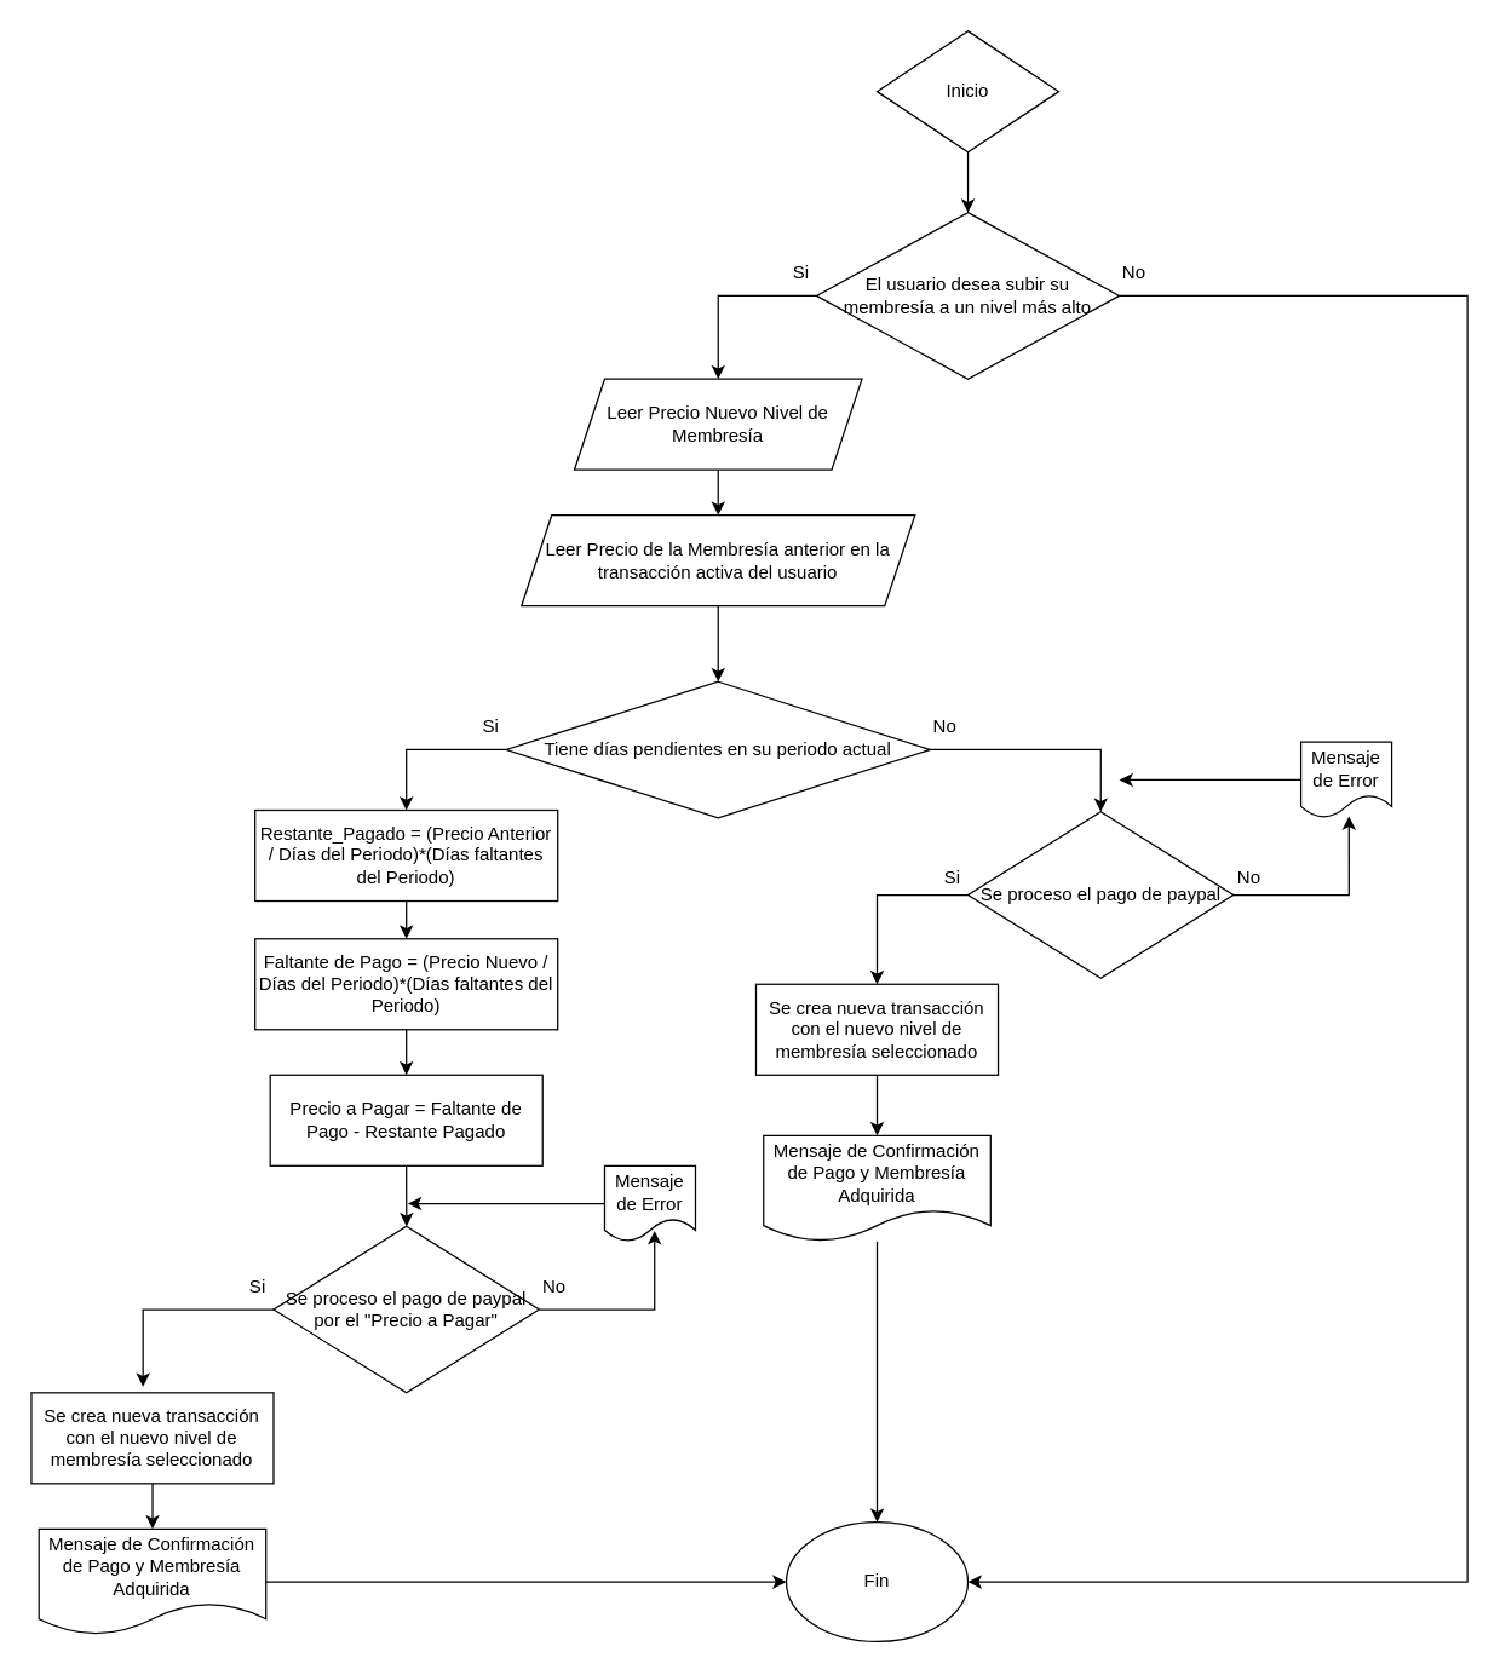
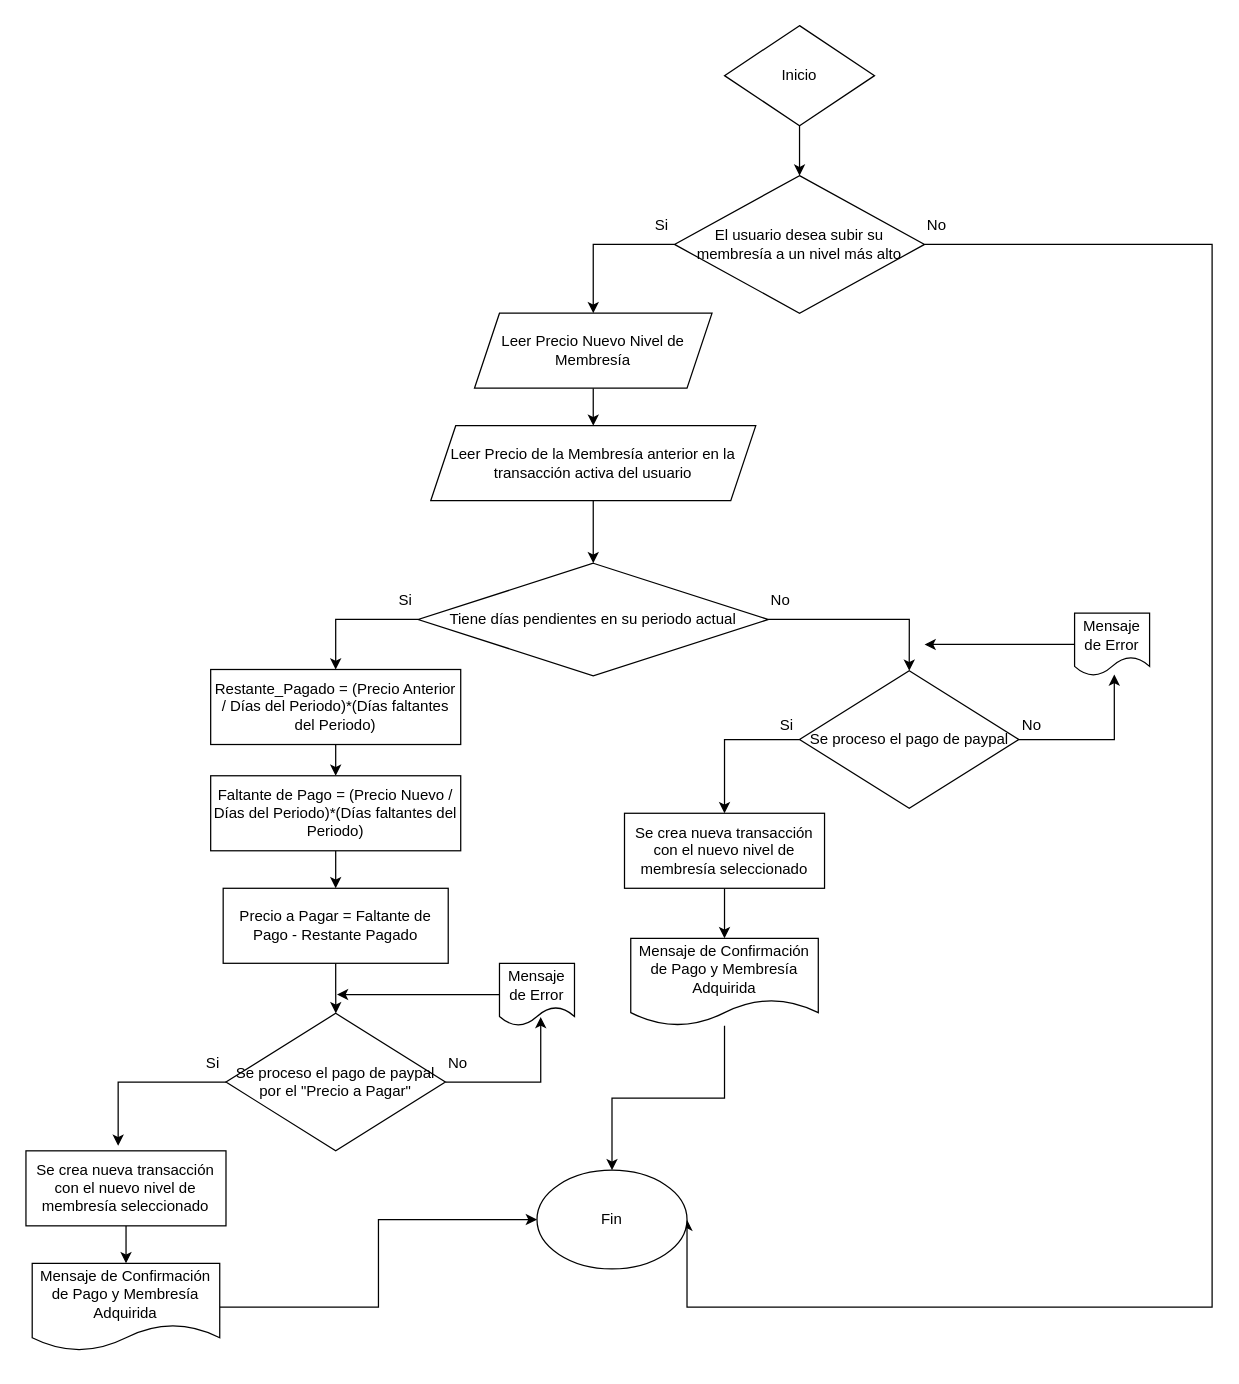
  <mxCell id="0" />
  <mxCell id="1" parent="0" />
  <mxCell id="2" value="" style="edgeStyle=orthogonalEdgeStyle;rounded=0;orthogonalLoop=1;jettySize=auto;html=1;" edge="1" parent="1" source="3" target="6"><mxGeometry relative="1" as="geometry" /></mxCell>
  <mxCell id="3" value="Inicio" style="rhombus;whiteSpace=wrap;html=1;" vertex="1" parent="1"><mxGeometry x="579" y="20" width="120" height="80" as="geometry" /></mxCell>
  <mxCell id="4" style="edgeStyle=orthogonalEdgeStyle;rounded=0;orthogonalLoop=1;jettySize=auto;html=1;entryX=0.5;entryY=0;entryDx=0;entryDy=0;exitX=0;exitY=0.5;exitDx=0;exitDy=0;" edge="1" parent="1" source="6" target="8"><mxGeometry relative="1" as="geometry" /></mxCell>
  <mxCell id="5" style="edgeStyle=orthogonalEdgeStyle;rounded=0;orthogonalLoop=1;jettySize=auto;html=1;entryX=1;entryY=0.5;entryDx=0;entryDy=0;exitX=1;exitY=0.5;exitDx=0;exitDy=0;" edge="1" parent="1" source="6" target="29"><mxGeometry relative="1" as="geometry"><Array as="points"><mxPoint x="969" y="195" /><mxPoint x="969" y="1045" /></Array></mxGeometry></mxCell>
  <mxCell id="6" value="El usuario desea subir su membresía a un nivel más alto" style="rhombus;whiteSpace=wrap;html=1;" vertex="1" parent="1"><mxGeometry x="539" y="140" width="200" height="110" as="geometry" /></mxCell>
  <mxCell id="7" value="" style="edgeStyle=orthogonalEdgeStyle;rounded=0;orthogonalLoop=1;jettySize=auto;html=1;" edge="1" parent="1" source="8" target="10"><mxGeometry relative="1" as="geometry" /></mxCell>
  <mxCell id="8" value="Leer Precio Nuevo Nivel de Membresía" style="shape=parallelogram;perimeter=parallelogramPerimeter;whiteSpace=wrap;html=1;fixedSize=1;" vertex="1" parent="1"><mxGeometry x="379" y="250" width="190" height="60" as="geometry" /></mxCell>
  <mxCell id="9" style="edgeStyle=orthogonalEdgeStyle;rounded=0;orthogonalLoop=1;jettySize=auto;html=1;entryX=0.5;entryY=0;entryDx=0;entryDy=0;" edge="1" parent="1" source="10" target="13"><mxGeometry relative="1" as="geometry" /></mxCell>
  <mxCell id="10" value="Leer Precio de la Membresía anterior en la transacción activa del usuario" style="shape=parallelogram;perimeter=parallelogramPerimeter;whiteSpace=wrap;html=1;fixedSize=1;" vertex="1" parent="1"><mxGeometry x="344" y="340" width="260" height="60" as="geometry" /></mxCell>
  <mxCell id="11" style="edgeStyle=orthogonalEdgeStyle;rounded=0;orthogonalLoop=1;jettySize=auto;html=1;entryX=0.5;entryY=0;entryDx=0;entryDy=0;exitX=0;exitY=0.5;exitDx=0;exitDy=0;" edge="1" parent="1" source="13" target="15"><mxGeometry relative="1" as="geometry" /></mxCell>
  <mxCell id="12" style="edgeStyle=orthogonalEdgeStyle;rounded=0;orthogonalLoop=1;jettySize=auto;html=1;entryX=0.5;entryY=0;entryDx=0;entryDy=0;" edge="1" parent="1" source="13" target="32"><mxGeometry relative="1" as="geometry" /></mxCell>
  <mxCell id="13" value="Tiene días pendientes en su periodo actual" style="rhombus;whiteSpace=wrap;html=1;" vertex="1" parent="1"><mxGeometry x="334" y="450" width="280" height="90" as="geometry" /></mxCell>
  <mxCell id="14" value="" style="edgeStyle=orthogonalEdgeStyle;rounded=0;orthogonalLoop=1;jettySize=auto;html=1;" edge="1" parent="1" source="15" target="17"><mxGeometry relative="1" as="geometry" /></mxCell>
  <mxCell id="15" value="Restante_Pagado = (Precio Anterior / Días del Periodo)*(Días faltantes del Periodo)" style="rounded=0;whiteSpace=wrap;html=1;" vertex="1" parent="1"><mxGeometry x="168" y="535" width="200" height="60" as="geometry" /></mxCell>
  <mxCell id="16" style="edgeStyle=orthogonalEdgeStyle;rounded=0;orthogonalLoop=1;jettySize=auto;html=1;" edge="1" parent="1" source="17" target="19"><mxGeometry relative="1" as="geometry" /></mxCell>
  <mxCell id="17" value="Faltante de Pago = (Precio Nuevo / Días del Periodo)*(Días faltantes del Periodo)" style="rounded=0;whiteSpace=wrap;html=1;" vertex="1" parent="1"><mxGeometry x="168" y="620" width="200" height="60" as="geometry" /></mxCell>
  <mxCell id="18" value="" style="edgeStyle=orthogonalEdgeStyle;rounded=0;orthogonalLoop=1;jettySize=auto;html=1;" edge="1" parent="1" source="19" target="22"><mxGeometry relative="1" as="geometry" /></mxCell>
  <mxCell id="19" value="Precio a Pagar = Faltante de Pago - Restante Pagado" style="rounded=0;whiteSpace=wrap;html=1;" vertex="1" parent="1"><mxGeometry x="178" y="710" width="180" height="60" as="geometry" /></mxCell>
  <mxCell id="20" style="edgeStyle=orthogonalEdgeStyle;rounded=0;orthogonalLoop=1;jettySize=auto;html=1;entryX=0.55;entryY=0.86;entryDx=0;entryDy=0;entryPerimeter=0;" edge="1" parent="1" source="22" target="24"><mxGeometry relative="1" as="geometry"><Array as="points"><mxPoint x="432" y="865" /></Array></mxGeometry></mxCell>
  <mxCell id="21" style="edgeStyle=orthogonalEdgeStyle;rounded=0;orthogonalLoop=1;jettySize=auto;html=1;entryX=0.461;entryY=-0.067;entryDx=0;entryDy=0;entryPerimeter=0;exitX=0;exitY=0.5;exitDx=0;exitDy=0;" edge="1" parent="1" source="22" target="26"><mxGeometry relative="1" as="geometry" /></mxCell>
  <mxCell id="22" value="Se proceso el pago de paypal por el &quot;Precio a Pagar&quot;" style="rhombus;whiteSpace=wrap;html=1;" vertex="1" parent="1"><mxGeometry x="180.25" y="810" width="175.5" height="110" as="geometry" /></mxCell>
  <mxCell id="23" style="edgeStyle=orthogonalEdgeStyle;rounded=0;orthogonalLoop=1;jettySize=auto;html=1;" edge="1" parent="1" source="24"><mxGeometry relative="1" as="geometry"><mxPoint x="269" y="795" as="targetPoint" /></mxGeometry></mxCell>
  <mxCell id="24" value="Mensaje de Error" style="shape=document;whiteSpace=wrap;html=1;boundedLbl=1;" vertex="1" parent="1"><mxGeometry x="399" y="770" width="60" height="50" as="geometry" /></mxCell>
  <mxCell id="25" value="" style="edgeStyle=orthogonalEdgeStyle;rounded=0;orthogonalLoop=1;jettySize=auto;html=1;" edge="1" parent="1" source="26" target="28"><mxGeometry relative="1" as="geometry" /></mxCell>
  <mxCell id="26" value="Se crea nueva transacción con el nuevo nivel de membresía seleccionado" style="rounded=0;whiteSpace=wrap;html=1;" vertex="1" parent="1"><mxGeometry x="20.25" y="920" width="160" height="60" as="geometry" /></mxCell>
  <mxCell id="27" style="edgeStyle=orthogonalEdgeStyle;rounded=0;orthogonalLoop=1;jettySize=auto;html=1;entryX=0;entryY=0.5;entryDx=0;entryDy=0;" edge="1" parent="1" source="28" target="29"><mxGeometry relative="1" as="geometry" /></mxCell>
  <mxCell id="28" value="Mensaje de Confirmación de Pago y Membresía Adquirida" style="shape=document;whiteSpace=wrap;html=1;boundedLbl=1;" vertex="1" parent="1"><mxGeometry x="25.25" y="1010" width="150" height="70" as="geometry" /></mxCell>
- <mxCell id="29" value="Fin" style="ellipse;whiteSpace=wrap;html=1;" vertex="1" parent="1"><mxGeometry x="519" y="1005.5" width="120" height="79" as="geometry" /></mxCell>
+ <mxCell id="29" value="Fin" style="ellipse;whiteSpace=wrap;html=1;" vertex="1" parent="1"><mxGeometry x="429" y="935.5" width="120" height="79" as="geometry" /></mxCell>
  <mxCell id="30" style="edgeStyle=orthogonalEdgeStyle;rounded=0;orthogonalLoop=1;jettySize=auto;html=1;entryX=0.55;entryY=0.86;entryDx=0;entryDy=0;entryPerimeter=0;" edge="1" parent="1" source="32"><mxGeometry relative="1" as="geometry"><Array as="points"><mxPoint x="890.75" y="591" /></Array><mxPoint x="890.75" y="539" as="targetPoint" /></mxGeometry></mxCell>
  <mxCell id="31" style="edgeStyle=orthogonalEdgeStyle;rounded=0;orthogonalLoop=1;jettySize=auto;html=1;entryX=0.5;entryY=0;entryDx=0;entryDy=0;exitX=0;exitY=0.5;exitDx=0;exitDy=0;" edge="1" parent="1" source="32" target="36"><mxGeometry relative="1" as="geometry"><mxPoint x="552.76" y="641.98" as="targetPoint" /></mxGeometry></mxCell>
  <mxCell id="32" value="Se proceso el pago de paypal" style="rhombus;whiteSpace=wrap;html=1;" vertex="1" parent="1"><mxGeometry x="639" y="536" width="175.5" height="110" as="geometry" /></mxCell>
  <mxCell id="33" style="edgeStyle=orthogonalEdgeStyle;rounded=0;orthogonalLoop=1;jettySize=auto;html=1;" edge="1" parent="1" source="34"><mxGeometry relative="1" as="geometry"><mxPoint x="739" y="515" as="targetPoint" /></mxGeometry></mxCell>
  <mxCell id="34" value="Mensaje de Error" style="shape=document;whiteSpace=wrap;html=1;boundedLbl=1;" vertex="1" parent="1"><mxGeometry x="859" y="490" width="60" height="50" as="geometry" /></mxCell>
  <mxCell id="35" value="" style="edgeStyle=orthogonalEdgeStyle;rounded=0;orthogonalLoop=1;jettySize=auto;html=1;exitX=0.5;exitY=1;exitDx=0;exitDy=0;" edge="1" parent="1" source="36" target="38"><mxGeometry relative="1" as="geometry"><mxPoint x="559" y="706" as="sourcePoint" /></mxGeometry></mxCell>
  <mxCell id="36" value="Se crea nueva transacción con el nuevo nivel de membresía seleccionado" style="rounded=0;whiteSpace=wrap;html=1;" vertex="1" parent="1"><mxGeometry x="499" y="650" width="160" height="60" as="geometry" /></mxCell>
  <mxCell id="37" style="edgeStyle=orthogonalEdgeStyle;rounded=0;orthogonalLoop=1;jettySize=auto;html=1;entryX=0.5;entryY=0;entryDx=0;entryDy=0;" edge="1" parent="1" source="38" target="29"><mxGeometry relative="1" as="geometry" /></mxCell>
  <mxCell id="38" value="Mensaje de Confirmación de Pago y Membresía Adquirida" style="shape=document;whiteSpace=wrap;html=1;boundedLbl=1;" vertex="1" parent="1"><mxGeometry x="504" y="750" width="150" height="70" as="geometry" /></mxCell>
  <mxCell id="39" value="Si" style="text;html=1;strokeColor=none;fillColor=none;align=center;verticalAlign=middle;whiteSpace=wrap;rounded=0;" vertex="1" parent="1"><mxGeometry x="519" y="170" width="20" height="20" as="geometry" /></mxCell>
  <mxCell id="40" value="Si" style="text;html=1;strokeColor=none;fillColor=none;align=center;verticalAlign=middle;whiteSpace=wrap;rounded=0;" vertex="1" parent="1"><mxGeometry x="314" y="470" width="20" height="20" as="geometry" /></mxCell>
  <mxCell id="41" value="Si" style="text;html=1;strokeColor=none;fillColor=none;align=center;verticalAlign=middle;whiteSpace=wrap;rounded=0;" vertex="1" parent="1"><mxGeometry x="160.25" y="840" width="20" height="20" as="geometry" /></mxCell>
  <mxCell id="42" value="Si" style="text;html=1;strokeColor=none;fillColor=none;align=center;verticalAlign=middle;whiteSpace=wrap;rounded=0;" vertex="1" parent="1"><mxGeometry x="619" y="570" width="20" height="20" as="geometry" /></mxCell>
  <mxCell id="43" value="No" style="text;html=1;strokeColor=none;fillColor=none;align=center;verticalAlign=middle;whiteSpace=wrap;rounded=0;" vertex="1" parent="1"><mxGeometry x="614" y="470" width="20" height="20" as="geometry" /></mxCell>
  <mxCell id="44" value="No" style="text;html=1;strokeColor=none;fillColor=none;align=center;verticalAlign=middle;whiteSpace=wrap;rounded=0;" vertex="1" parent="1"><mxGeometry x="739" y="170" width="20" height="20" as="geometry" /></mxCell>
  <mxCell id="45" value="No" style="text;html=1;strokeColor=none;fillColor=none;align=center;verticalAlign=middle;whiteSpace=wrap;rounded=0;" vertex="1" parent="1"><mxGeometry x="814.5" y="570" width="20" height="20" as="geometry" /></mxCell>
  <mxCell id="46" value="No" style="text;html=1;strokeColor=none;fillColor=none;align=center;verticalAlign=middle;whiteSpace=wrap;rounded=0;" vertex="1" parent="1"><mxGeometry x="355.75" y="840" width="20" height="20" as="geometry" /></mxCell>
